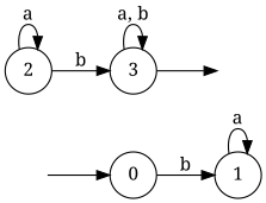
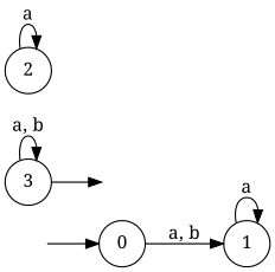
  digraph {
    fontname="Noto Serif"
    rankdir=LR
    vcsn_context="lal_char(abcde)_b"
    node [fontname="Noto Serif" shape=circle]
    edge [fontname="Noto Serif"]
    I0 [height=0 shape=none style=invis width=0]
    F3 [height=0 shape=none style=invis width=0]
    0
    1
    2
    3
    subgraph sub_1 {
      I0
      F3
    }
    subgraph sub_2 {
      0
      1
      2
      3
    }
    I0 -> 0
-   0 -> 1 [label=b]
+   0 -> 1 [label="a, b"]
    1 -> 1 [label=a]
    2 -> 2 [label=a]
-   2 -> 3 [label=b]
    3 -> F3
    3 -> 3 [label="a, b"]
  }
